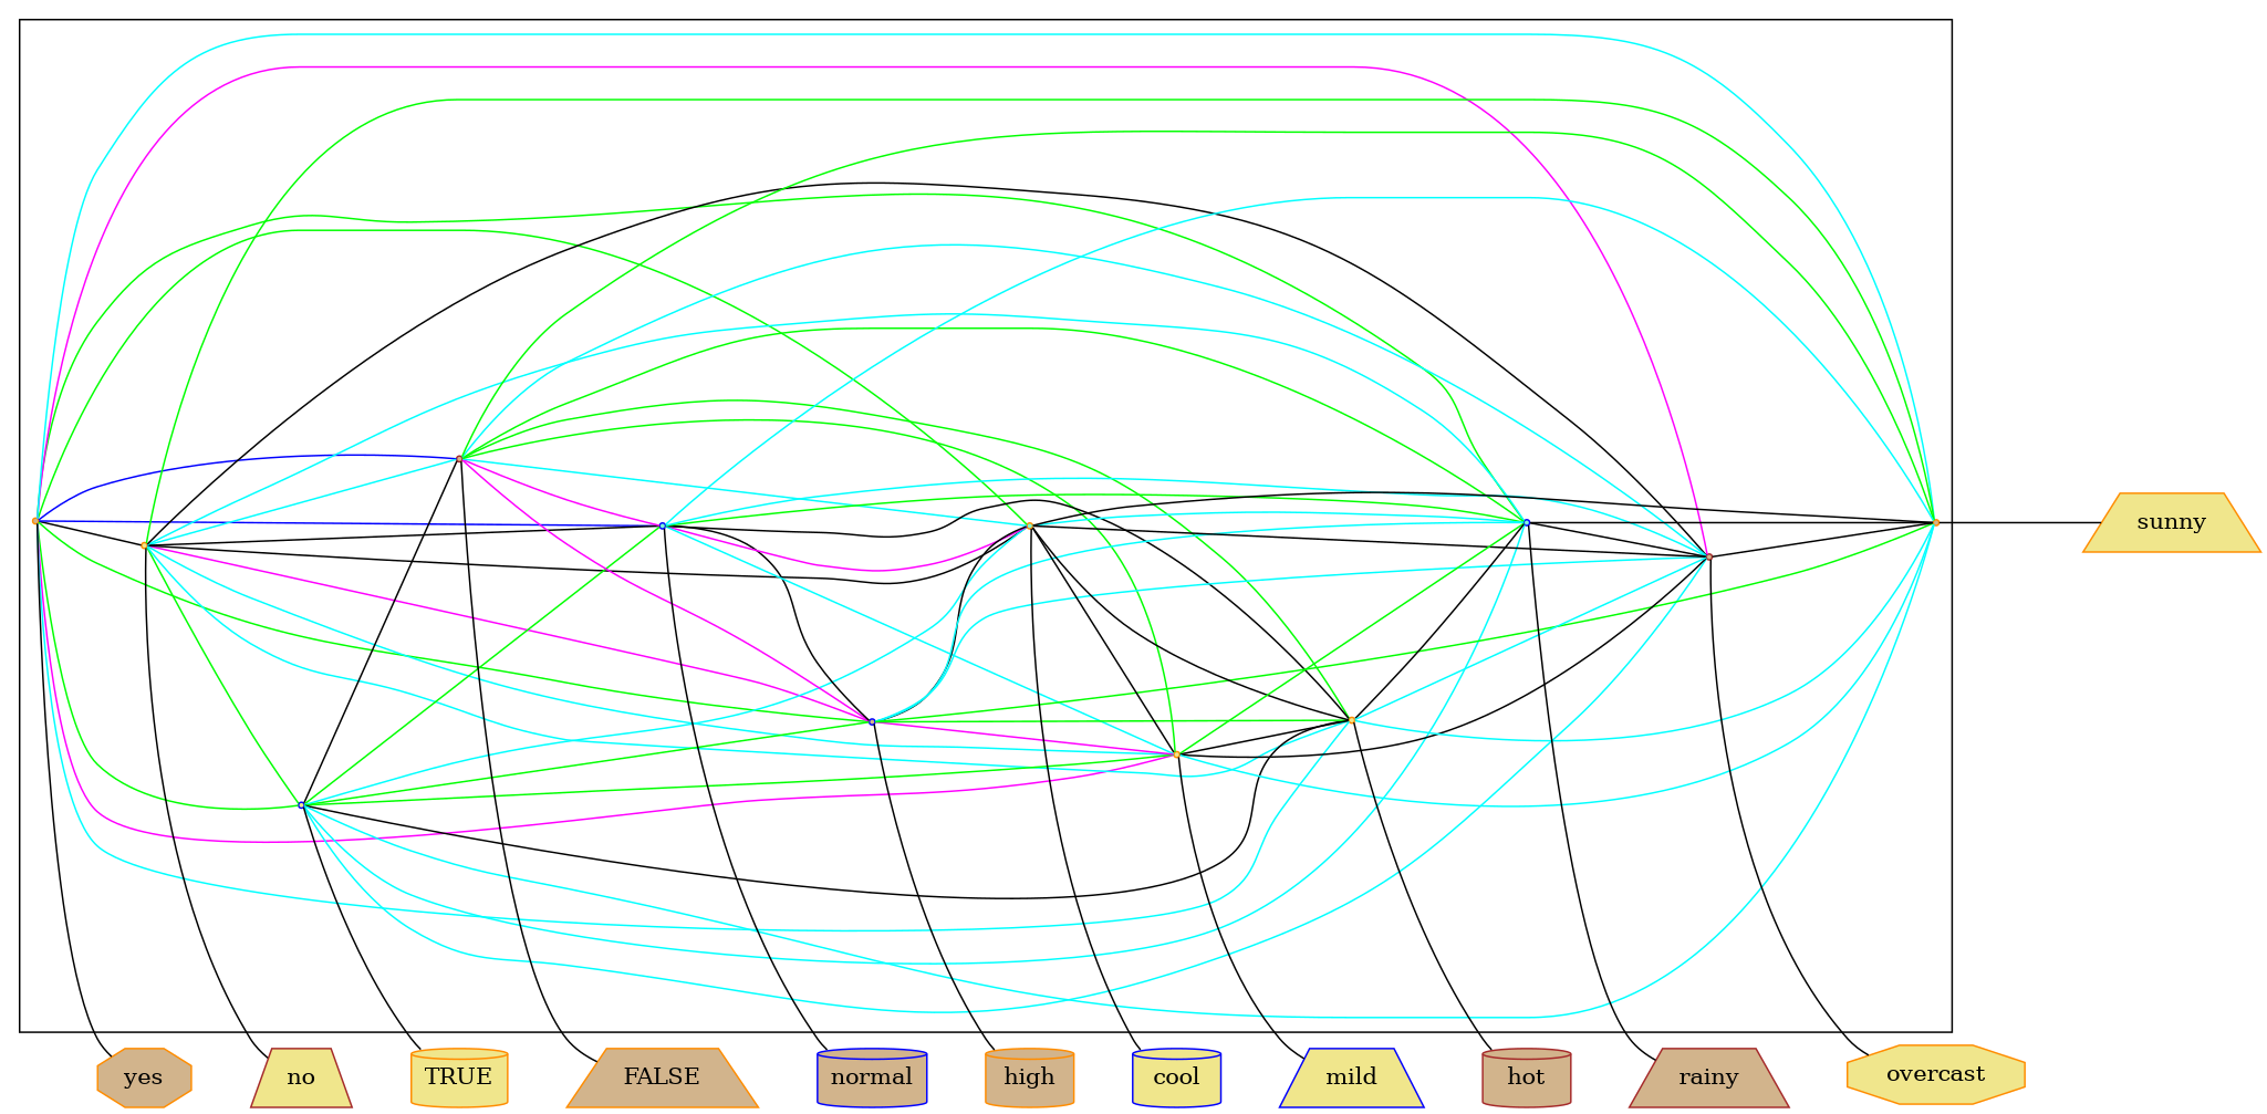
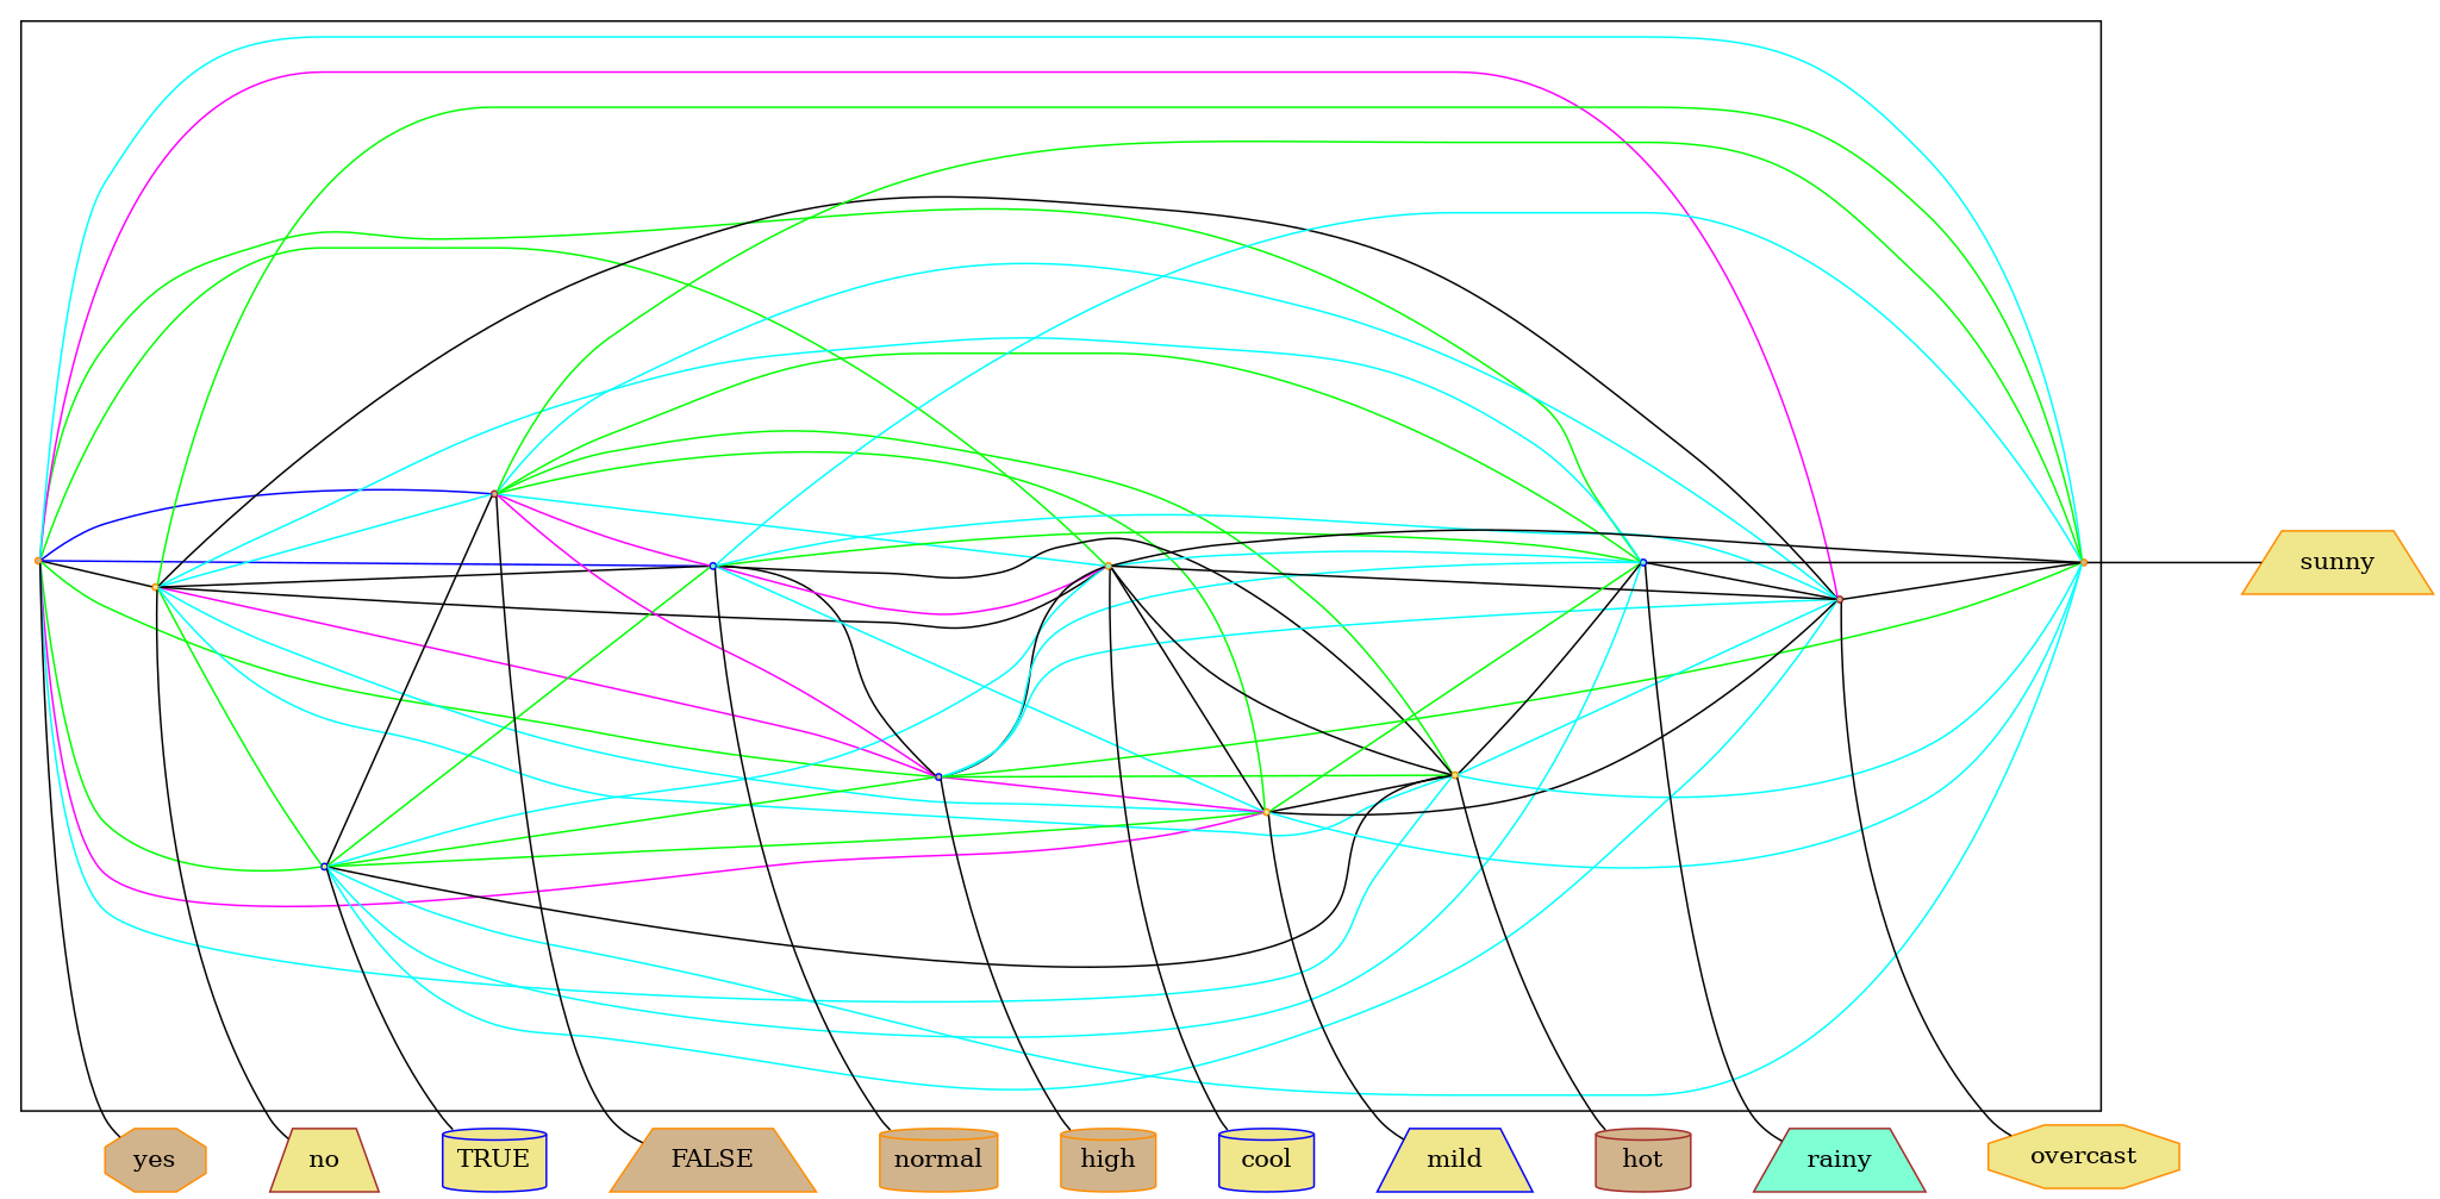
  strict digraph {
    compound=true
    fontname=Verdana
    fontsize=12
    newrank=true
    rankdir=LR
    node [color=darkorange fillcolor=tan shape=point style=filled]
    edge [arrowhead=none color=cyan]
    s_yes
    s_no [fillcolor=khaki]
    s_TRUE [color=blue fillcolor=khaki]
    s_FALSE [color=brown]
    s_normal [color=blue fillcolor=aquamarine]
    s_high [color=blue]
    s_cool [fillcolor=aquamarine]
    s_mild [fillcolor=khaki]
    s_hot [fillcolor=khaki]
    s_rainy [color=blue fillcolor=aquamarine]
    s_overcast [color=brown]
    s_sunny
    yes [shape=octagon]
    no [color=brown fillcolor=khaki shape=trapezium]
-   TRUE [fillcolor=khaki shape=cylinder]
+   TRUE [color=blue fillcolor=khaki shape=cylinder]
    FALSE [shape=trapezium]
-   normal [color=blue shape=cylinder]
+   normal [shape=cylinder]
    high [shape=cylinder]
    cool [color=blue fillcolor=khaki shape=cylinder]
    mild [color=blue fillcolor=khaki shape=trapezium]
    hot [color=brown shape=cylinder]
-   rainy [color=brown shape=trapezium]
+   rainy [color=brown fillcolor=aquamarine shape=trapezium]
    overcast [fillcolor=khaki shape=octagon]
    sunny [fillcolor=khaki shape=trapezium]
    subgraph cluster_1 {
      s_yes
      s_no
      s_TRUE
      s_FALSE
      s_normal
      s_high
      s_cool
      s_mild
      s_hot
      s_rainy
      s_overcast
      s_sunny
    }
    s_yes -> s_no [color=black]
    s_yes -> s_TRUE [color=green]
    s_yes -> s_FALSE [color=blue]
    s_yes -> s_normal [color=blue]
    s_yes -> s_high [color=green]
    s_yes -> s_cool [color=green]
    s_yes -> s_mild [color=magenta]
    s_yes -> s_hot
    s_yes -> s_rainy [color=green]
    s_yes -> s_overcast [color=magenta]
    s_yes -> s_sunny
    s_yes -> yes [color=""]
    s_no -> s_TRUE [color=green]
    s_no -> s_FALSE
    s_no -> s_normal [color=black]
    s_no -> s_high [color=magenta]
    s_no -> s_cool [color=black]
    s_no -> s_mild
    s_no -> s_hot
    s_no -> s_rainy
    s_no -> s_overcast [color=black]
    s_no -> s_sunny [color=green]
    s_no -> no [color=""]
    s_TRUE -> s_FALSE [color=black]
    s_TRUE -> s_normal [color=green]
    s_TRUE -> s_high [color=green]
    s_TRUE -> s_cool
    s_TRUE -> s_mild [color=green]
    s_TRUE -> s_hot [color=black]
    s_TRUE -> s_rainy
    s_TRUE -> s_overcast
    s_TRUE -> s_sunny
    s_TRUE -> TRUE [color=""]
    s_FALSE -> s_normal [color=magenta]
    s_FALSE -> s_high [color=magenta]
    s_FALSE -> s_cool
    s_FALSE -> s_mild [color=green]
    s_FALSE -> s_hot [color=green]
    s_FALSE -> s_rainy [color=green]
    s_FALSE -> s_overcast
    s_FALSE -> s_sunny [color=green]
    s_FALSE -> FALSE [color=""]
    s_normal -> s_high [color=black]
    s_normal -> s_cool [color=magenta]
    s_normal -> s_mild
    s_normal -> s_hot [color=black]
    s_normal -> s_rainy [color=green]
    s_normal -> s_overcast
    s_normal -> s_sunny
    s_normal -> normal [color=""]
    s_high -> s_cool [color=black]
    s_high -> s_mild [color=magenta]
    s_high -> s_hot [color=green]
    s_high -> s_rainy
    s_high -> s_overcast
    s_high -> s_sunny [color=green]
    s_high -> high [color=""]
    s_cool -> s_mild [color=black]
    s_cool -> s_hot [color=black]
    s_cool -> s_rainy
    s_cool -> s_overcast [color=black]
    s_cool -> s_sunny [color=black]
    s_cool -> cool [color=""]
    s_mild -> s_hot [color=black]
    s_mild -> s_rainy [color=green]
    s_mild -> s_overcast [color=black]
    s_mild -> s_sunny
    s_mild -> mild [color=""]
    s_hot -> s_rainy [color=black]
    s_hot -> s_overcast
    s_hot -> s_sunny
    s_hot -> hot [color=""]
    s_rainy -> s_overcast [color=black]
    s_rainy -> s_sunny [color=black]
    s_rainy -> rainy [color=""]
    s_overcast -> s_sunny [color=black]
    s_overcast -> overcast [color=""]
    s_sunny -> sunny [color=""]
  }
